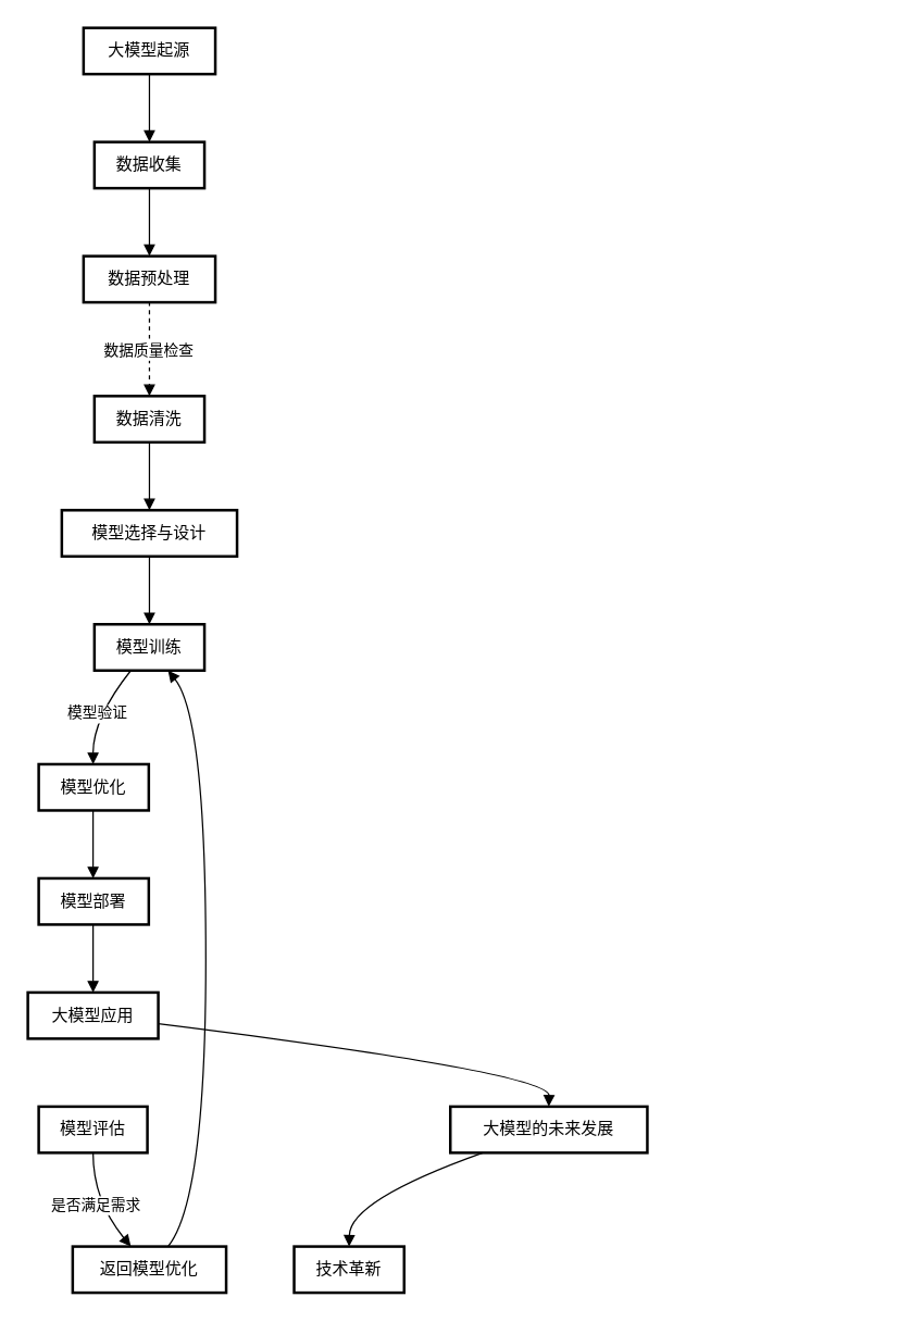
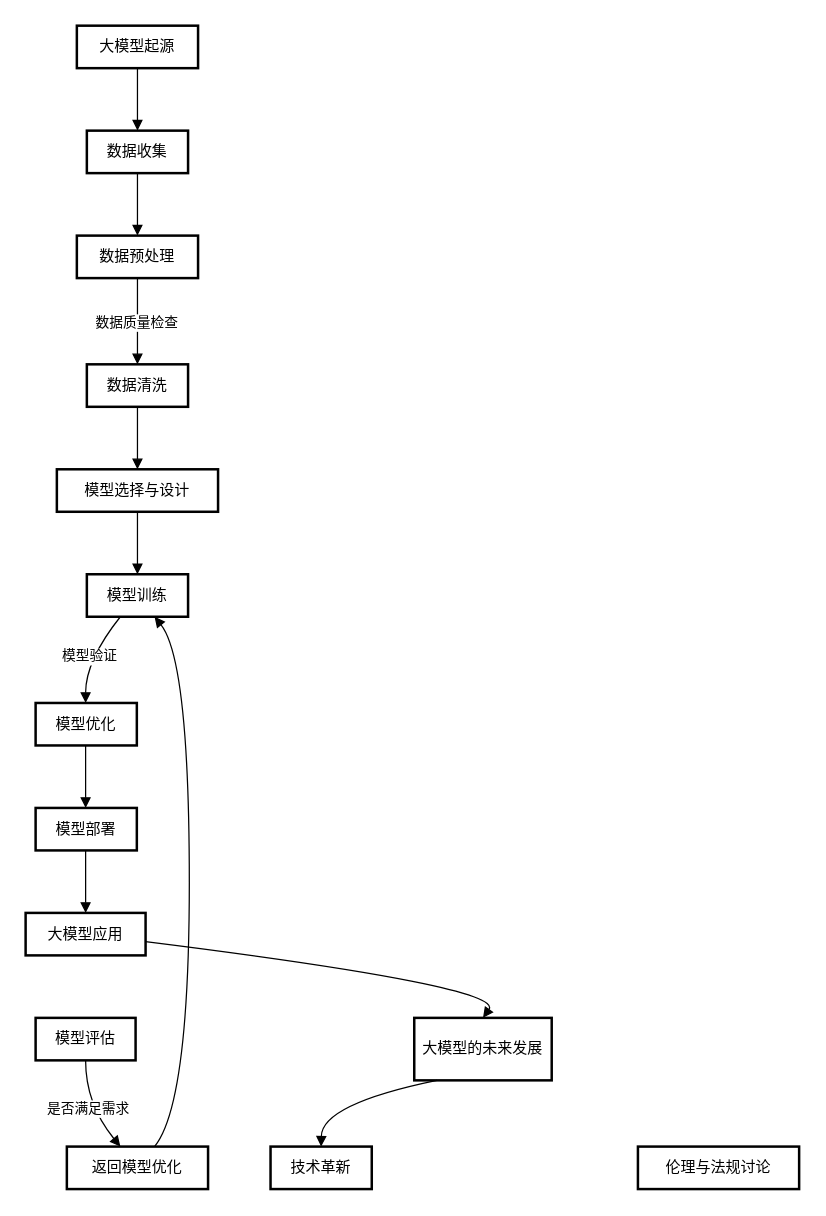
  <mxCell id="0" />
  <mxCell id="1" parent="0" />
  <mxCell id="2" value="大模型起源" style="whiteSpace=wrap;strokeWidth=2;" vertex="1" parent="1"><mxGeometry x="61" y="20" width="97" height="34" as="geometry" /></mxCell>
  <mxCell id="3" value="数据收集" style="whiteSpace=wrap;strokeWidth=2;" vertex="1" parent="1"><mxGeometry x="69" y="104" width="81" height="34" as="geometry" /></mxCell>
  <mxCell id="4" value="数据预处理" style="whiteSpace=wrap;strokeWidth=2;" vertex="1" parent="1"><mxGeometry x="61" y="188" width="97" height="34" as="geometry" /></mxCell>
  <mxCell id="5" value="数据清洗" style="whiteSpace=wrap;strokeWidth=2;" vertex="1" parent="1"><mxGeometry x="69" y="291" width="81" height="34" as="geometry" /></mxCell>
  <mxCell id="6" value="模型选择与设计" style="whiteSpace=wrap;strokeWidth=2;" vertex="1" parent="1"><mxGeometry x="45" y="375" width="129" height="34" as="geometry" /></mxCell>
  <mxCell id="7" value="模型训练" style="whiteSpace=wrap;strokeWidth=2;" vertex="1" parent="1"><mxGeometry x="69" y="459" width="81" height="34" as="geometry" /></mxCell>
  <mxCell id="8" value="模型优化" style="whiteSpace=wrap;strokeWidth=2;" vertex="1" parent="1"><mxGeometry x="28" y="562" width="81" height="34" as="geometry" /></mxCell>
  <mxCell id="9" value="模型部署" style="whiteSpace=wrap;strokeWidth=2;" vertex="1" parent="1"><mxGeometry x="28" y="646" width="81" height="34" as="geometry" /></mxCell>
  <mxCell id="10" value="大模型应用" style="whiteSpace=wrap;strokeWidth=2;" vertex="1" parent="1"><mxGeometry x="20" y="730" width="96" height="34" as="geometry" /></mxCell>
  <mxCell id="11" value="模型评估" style="whiteSpace=wrap;strokeWidth=2;" vertex="1" parent="1"><mxGeometry x="28" y="814" width="80" height="34" as="geometry" /></mxCell>
  <mxCell id="12" value="返回模型优化" style="whiteSpace=wrap;strokeWidth=2;" vertex="1" parent="1"><mxGeometry x="53" y="917" width="113" height="34" as="geometry" /></mxCell>
- <mxCell id="13" value="大模型的未来发展" style="whiteSpace=wrap;strokeWidth=2;" vertex="1" parent="1"><mxGeometry x="331" y="814" width="145" height="34" as="geometry" /></mxCell>
+ <mxCell id="13" value="大模型的未来发展" style="whiteSpace=wrap;strokeWidth=2;" vertex="1" parent="1"><mxGeometry x="331" y="814" width="110" height="50" as="geometry" /></mxCell>
  <mxCell id="14" value="技术革新" style="whiteSpace=wrap;strokeWidth=2;" vertex="1" parent="1"><mxGeometry x="216" y="917" width="81" height="34" as="geometry" /></mxCell>
+ <mxCell id="15" value="伦理与法规讨论" style="whiteSpace=wrap;strokeWidth=2;" vertex="1" parent="1"><mxGeometry x="510" y="917" width="129" height="34" as="geometry" /></mxCell>
  <mxCell id="16" value="" style="curved=1;startArrow=none;endArrow=block;exitX=0.5;exitY=1;entryX=0.5;entryY=0;rounded=0;" edge="1" parent="1" source="2" target="3"><mxGeometry relative="1" as="geometry"><Array as="points" /></mxGeometry></mxCell>
  <mxCell id="17" value="" style="curved=1;startArrow=none;endArrow=block;exitX=0.5;exitY=1;entryX=0.5;entryY=0;rounded=0;" edge="1" parent="1" source="3" target="4"><mxGeometry relative="1" as="geometry"><Array as="points" /></mxGeometry></mxCell>
- <mxCell id="18" value="数据质量检查" style="curved=1;startArrow=none;endArrow=block;exitX=0.5;exitY=1;entryX=0.5;entryY=0;rounded=0;dashed=1;" edge="1" parent="1" source="4" target="5"><mxGeometry relative="1" as="geometry"><Array as="points" /></mxGeometry></mxCell>
+ <mxCell id="18" value="数据质量检查" style="curved=1;startArrow=none;endArrow=block;exitX=0.5;exitY=1;entryX=0.5;entryY=0;rounded=0;" edge="1" parent="1" source="4" target="5"><mxGeometry relative="1" as="geometry"><Array as="points" /></mxGeometry></mxCell>
  <mxCell id="19" value="" style="curved=1;startArrow=none;endArrow=block;exitX=0.5;exitY=1;entryX=0.5;entryY=0;rounded=0;" edge="1" parent="1" source="5" target="6"><mxGeometry relative="1" as="geometry"><Array as="points" /></mxGeometry></mxCell>
  <mxCell id="20" value="" style="curved=1;startArrow=none;endArrow=block;exitX=0.5;exitY=1;entryX=0.5;entryY=0;rounded=0;" edge="1" parent="1" source="6" target="7"><mxGeometry relative="1" as="geometry"><Array as="points" /></mxGeometry></mxCell>
  <mxCell id="21" value="模型验证" style="curved=1;startArrow=none;endArrow=block;exitX=0.331;exitY=1;entryX=0.494;entryY=0;rounded=0;" edge="1" parent="1" source="7" target="8"><mxGeometry relative="1" as="geometry"><Array as="points"><mxPoint x="68" y="528" /></Array></mxGeometry></mxCell>
  <mxCell id="22" value="" style="curved=1;startArrow=none;endArrow=block;exitX=0.494;exitY=1;entryX=0.494;entryY=0;rounded=0;" edge="1" parent="1" source="8" target="9"><mxGeometry relative="1" as="geometry"><Array as="points" /></mxGeometry></mxCell>
  <mxCell id="23" value="" style="curved=1;startArrow=none;endArrow=block;exitX=0.494;exitY=1;entryX=0.5;entryY=0;rounded=0;" edge="1" parent="1" source="9" target="10"><mxGeometry relative="1" as="geometry"><Array as="points" /></mxGeometry></mxCell>
  <mxCell id="24" value="是否满足需求" style="curved=1;startArrow=none;endArrow=block;exitX=0.5;exitY=1;entryX=0.379;entryY=0;rounded=0;" edge="1" parent="1" source="11" target="12"><mxGeometry relative="1" as="geometry"><Array as="points"><mxPoint x="68" y="883" /></Array></mxGeometry></mxCell>
  <mxCell id="25" value="" style="curved=1;startArrow=none;endArrow=block;exitX=0.621;exitY=0;entryX=0.669;entryY=1;rounded=0;" edge="1" parent="1" source="12" target="7"><mxGeometry relative="1" as="geometry"><Array as="points"><mxPoint x="151" y="883" /><mxPoint x="151" y="528" /></Array></mxGeometry></mxCell>
  <mxCell id="26" value="" style="curved=1;startArrow=none;endArrow=block;exitX=1;exitY=0.677;entryX=0.5;entryY=0;rounded=0;" edge="1" parent="1" source="10" target="13"><mxGeometry relative="1" as="geometry"><Array as="points"><mxPoint x="404" y="789" /></Array></mxGeometry></mxCell>
  <mxCell id="27" value="" style="curved=1;startArrow=none;endArrow=block;exitX=0.165;exitY=1;entryX=0.5;entryY=0;rounded=0;" edge="1" parent="1" source="13" target="14"><mxGeometry relative="1" as="geometry"><Array as="points"><mxPoint x="257" y="883" /></Array></mxGeometry></mxCell>
